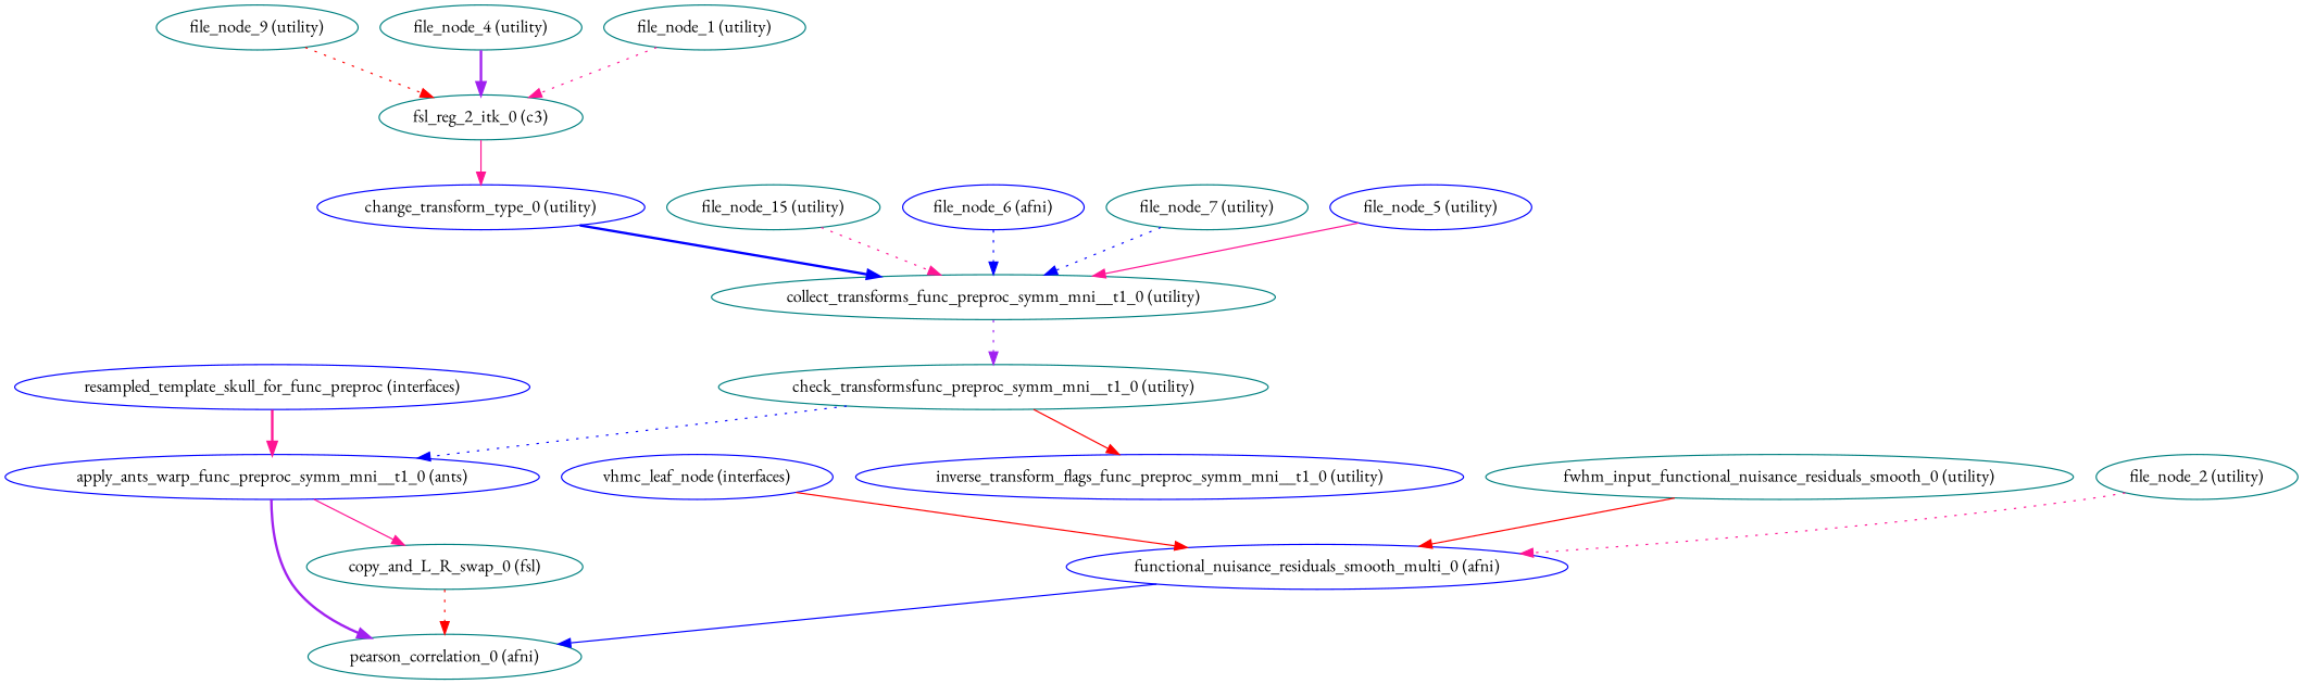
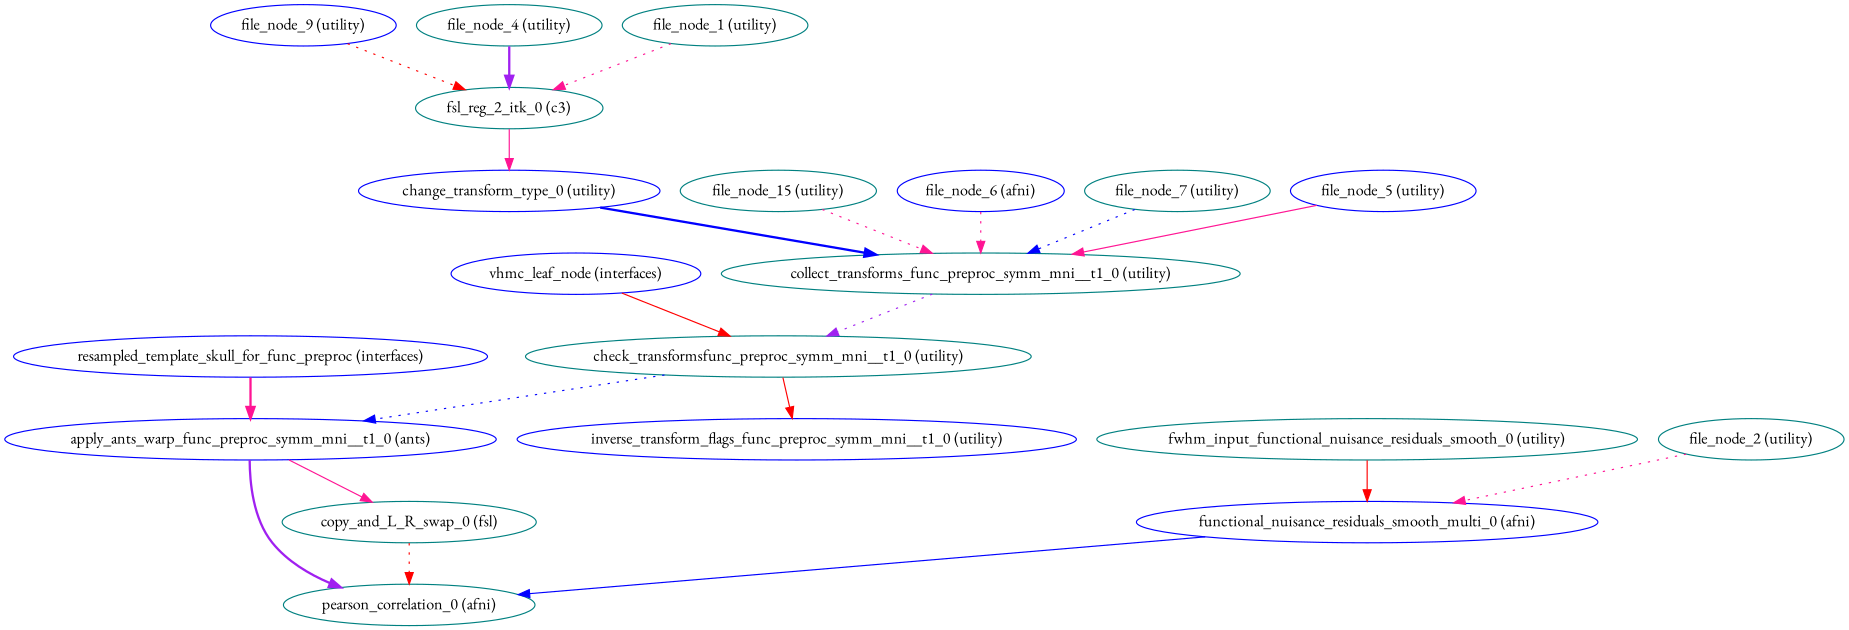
  strict digraph {
    fontname="EB Garamond"
    node [color=teal fontname="EB Garamond"]
    edge [color=deeppink fontname="EB Garamond" style=dotted]
    "vhmc_leaf_node (interfaces)" [color=blue]
    "functional_nuisance_residuals_smooth_multi_0 (afni)" [color=blue]
    "pearson_correlation_0 (afni)"
    "apply_ants_warp_func_preproc_symm_mni__t1_0 (ants)" [color=blue]
    "copy_and_L_R_swap_0 (fsl)"
    "fwhm_input_functional_nuisance_residuals_smooth_0 (utility)"
    "file_node_2 (utility)"
-   "file_node_9 (utility)"
+   "file_node_9 (utility)" [color=blue]
    "fsl_reg_2_itk_0 (c3)"
    "change_transform_type_0 (utility)" [color=blue]
    "collect_transforms_func_preproc_symm_mni__t1_0 (utility)"
    "check_transformsfunc_preproc_symm_mni__t1_0 (utility)"
    "file_node_4 (utility)"
    "file_node_1 (utility)"
    "inverse_transform_flags_func_preproc_symm_mni__t1_0 (utility)" [color=blue]
    "file_node_15 (utility)"
    n17 [color=blue label="file_node_6 (afni)"]
    "file_node_7 (utility)"
    "file_node_5 (utility)" [color=blue]
    "resampled_template_skull_for_func_preproc (interfaces)" [color=blue]
-   "vhmc_leaf_node (interfaces)" -> "functional_nuisance_residuals_smooth_multi_0 (afni)" [color=red style=solid]
+   "vhmc_leaf_node (interfaces)" -> "check_transformsfunc_preproc_symm_mni__t1_0 (utility)" [color=red style=solid]
    "functional_nuisance_residuals_smooth_multi_0 (afni)" -> "pearson_correlation_0 (afni)" [color=blue style=solid]
    "apply_ants_warp_func_preproc_symm_mni__t1_0 (ants)" -> "pearson_correlation_0 (afni)" [color=purple style=bold]
    "apply_ants_warp_func_preproc_symm_mni__t1_0 (ants)" -> "copy_and_L_R_swap_0 (fsl)" [style=solid]
    "copy_and_L_R_swap_0 (fsl)" -> "pearson_correlation_0 (afni)" [color=red]
    "fwhm_input_functional_nuisance_residuals_smooth_0 (utility)" -> "functional_nuisance_residuals_smooth_multi_0 (afni)" [color=red style=solid]
    "file_node_2 (utility)" -> "functional_nuisance_residuals_smooth_multi_0 (afni)"
    "file_node_9 (utility)" -> "fsl_reg_2_itk_0 (c3)" [color=red]
    "fsl_reg_2_itk_0 (c3)" -> "change_transform_type_0 (utility)" [style=solid]
    "change_transform_type_0 (utility)" -> "collect_transforms_func_preproc_symm_mni__t1_0 (utility)" [color=blue style=bold]
    "collect_transforms_func_preproc_symm_mni__t1_0 (utility)" -> "check_transformsfunc_preproc_symm_mni__t1_0 (utility)" [color=purple]
    "check_transformsfunc_preproc_symm_mni__t1_0 (utility)" -> "apply_ants_warp_func_preproc_symm_mni__t1_0 (ants)" [color=blue]
    "check_transformsfunc_preproc_symm_mni__t1_0 (utility)" -> "inverse_transform_flags_func_preproc_symm_mni__t1_0 (utility)" [color=red style=solid]
    "file_node_4 (utility)" -> "fsl_reg_2_itk_0 (c3)" [color=purple style=bold]
    "file_node_1 (utility)" -> "fsl_reg_2_itk_0 (c3)"
    "file_node_15 (utility)" -> "collect_transforms_func_preproc_symm_mni__t1_0 (utility)"
-   n17 -> "collect_transforms_func_preproc_symm_mni__t1_0 (utility)" [color=blue]
+   n17 -> "collect_transforms_func_preproc_symm_mni__t1_0 (utility)"
    "file_node_7 (utility)" -> "collect_transforms_func_preproc_symm_mni__t1_0 (utility)" [color=blue]
    "file_node_5 (utility)" -> "collect_transforms_func_preproc_symm_mni__t1_0 (utility)" [style=solid]
    "resampled_template_skull_for_func_preproc (interfaces)" -> "apply_ants_warp_func_preproc_symm_mni__t1_0 (ants)" [style=bold]
  }
